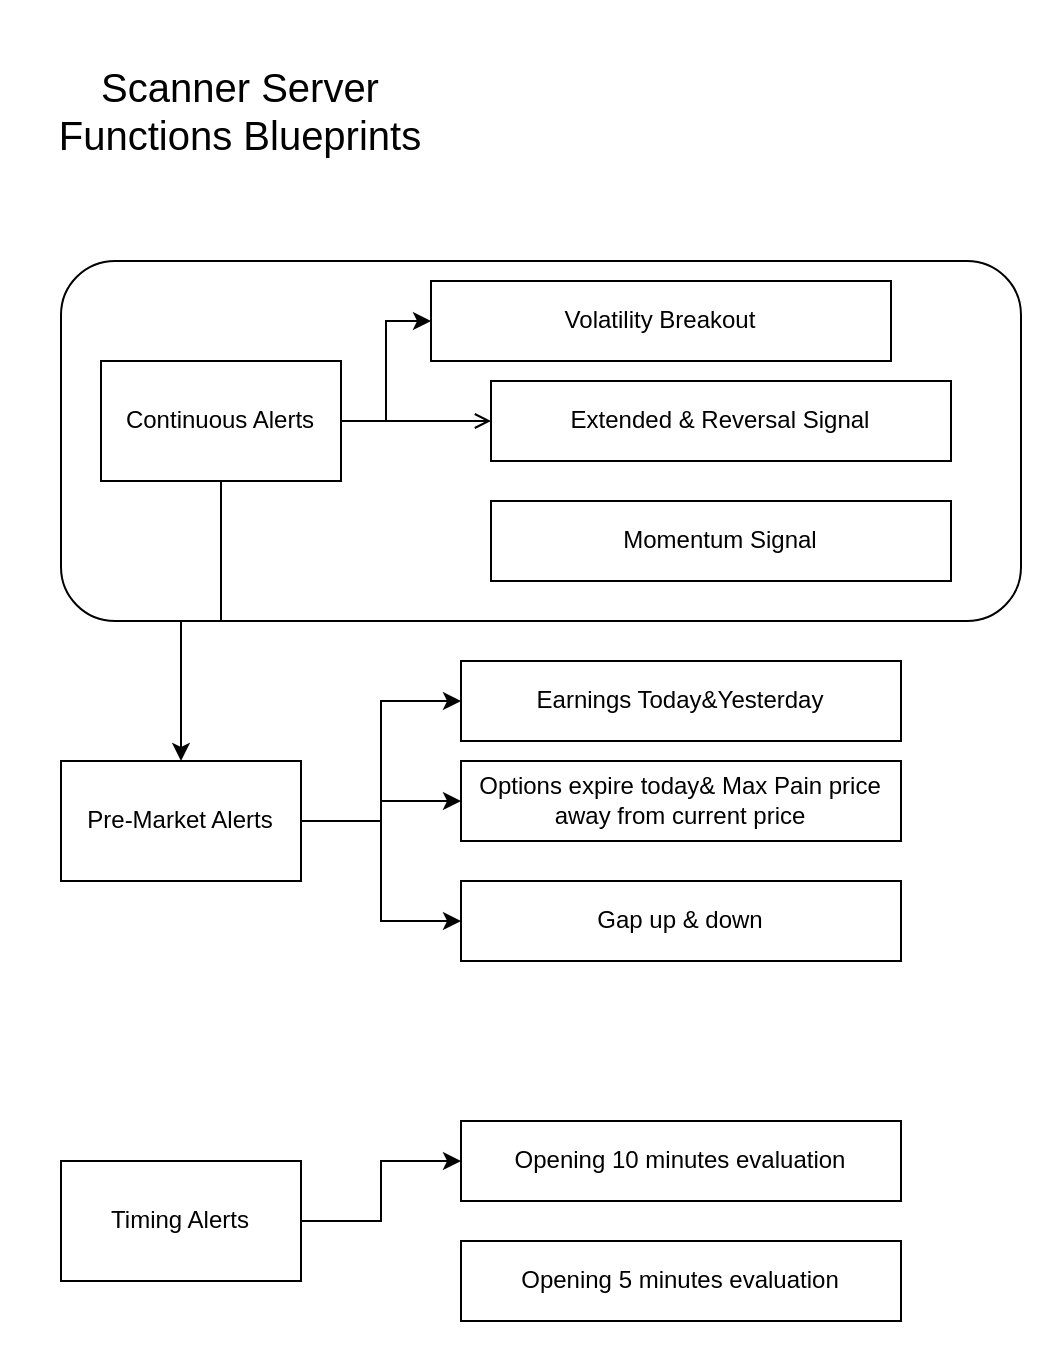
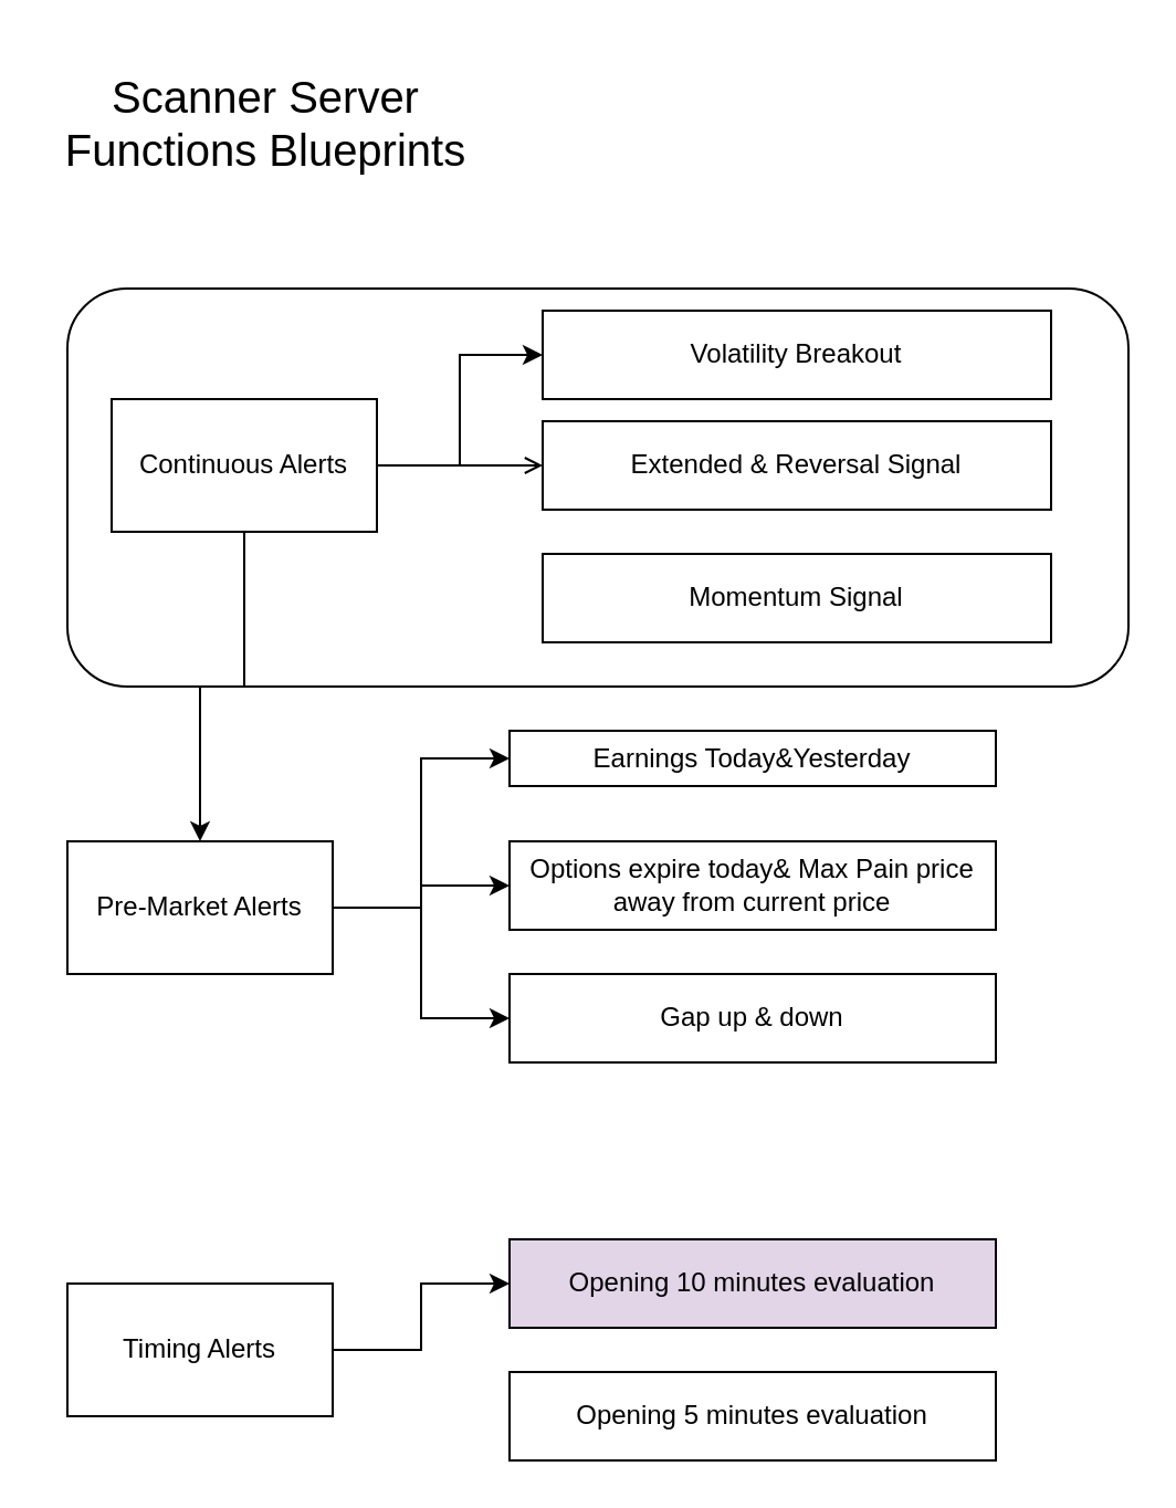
  <mxCell id="0" />
  <mxCell id="1" parent="0" />
  <mxCell id="2" value="" style="rounded=1;whiteSpace=wrap;html=1;" vertex="1" parent="1"><mxGeometry x="30" y="130" width="480" height="180" as="geometry" /></mxCell>
  <mxCell id="3" style="edgeStyle=orthogonalEdgeStyle;rounded=0;orthogonalLoop=1;jettySize=auto;html=1;entryX=0;entryY=0.5;entryDx=0;entryDy=0;" edge="1" parent="1" source="6" target="13"><mxGeometry relative="1" as="geometry" /></mxCell>
  <mxCell id="4" style="edgeStyle=orthogonalEdgeStyle;rounded=0;orthogonalLoop=1;jettySize=auto;html=1;" edge="1" parent="1" source="6" target="14"><mxGeometry relative="1" as="geometry" /></mxCell>
  <mxCell id="5" style="edgeStyle=orthogonalEdgeStyle;rounded=0;orthogonalLoop=1;jettySize=auto;html=1;" edge="1" parent="1" source="6" target="15"><mxGeometry relative="1" as="geometry" /></mxCell>
  <mxCell id="6" value="Pre-Market Alerts" style="rounded=0;whiteSpace=wrap;html=1;" vertex="1" parent="1"><mxGeometry x="30" y="380" width="120" height="60" as="geometry" /></mxCell>
  <mxCell id="7" style="edgeStyle=orthogonalEdgeStyle;rounded=0;orthogonalLoop=1;jettySize=auto;html=1;entryX=0;entryY=0.5;entryDx=0;entryDy=0;" edge="1" parent="1" source="8" target="18"><mxGeometry relative="1" as="geometry" /></mxCell>
  <mxCell id="8" value="Timing Alerts" style="rounded=0;whiteSpace=wrap;html=1;" vertex="1" parent="1"><mxGeometry x="30" y="580" width="120" height="60" as="geometry" /></mxCell>
  <mxCell id="9" style="edgeStyle=orthogonalEdgeStyle;rounded=0;orthogonalLoop=1;jettySize=auto;html=1;" edge="1" parent="1" source="12" target="19"><mxGeometry relative="1" as="geometry" /></mxCell>
  <mxCell id="10" style="edgeStyle=orthogonalEdgeStyle;rounded=0;orthogonalLoop=1;jettySize=auto;html=1;endArrow=open;" edge="1" parent="1" source="12" target="20"><mxGeometry relative="1" as="geometry" /></mxCell>
  <mxCell id="11" style="edgeStyle=orthogonalEdgeStyle;rounded=0;orthogonalLoop=1;jettySize=auto;html=1;" edge="1" parent="1" source="12" target="6"><mxGeometry relative="1" as="geometry" /></mxCell>
  <mxCell id="12" value="Continuous Alerts" style="rounded=0;whiteSpace=wrap;html=1;" vertex="1" parent="1"><mxGeometry x="50" y="180" width="120" height="60" as="geometry" /></mxCell>
- <mxCell id="13" value="Earnings Today&amp;amp;Yesterday" style="rounded=0;whiteSpace=wrap;html=1;" vertex="1" parent="1"><mxGeometry x="230" y="330" width="220" height="40" as="geometry" /></mxCell>
+ <mxCell id="13" value="Earnings Today&amp;amp;Yesterday" style="rounded=0;whiteSpace=wrap;html=1;" vertex="1" parent="1"><mxGeometry x="230" y="330" width="220" height="25" as="geometry" /></mxCell>
  <mxCell id="14" value="Options expire today&amp;amp; Max Pain price away from current price" style="rounded=0;whiteSpace=wrap;html=1;" vertex="1" parent="1"><mxGeometry x="230" y="380" width="220" height="40" as="geometry" /></mxCell>
  <mxCell id="15" value="Gap up &amp;amp; down" style="rounded=0;whiteSpace=wrap;html=1;" vertex="1" parent="1"><mxGeometry x="230" y="440" width="220" height="40" as="geometry" /></mxCell>
  <mxCell id="16" value="&lt;font style=&quot;font-size: 20px&quot;&gt;Scanner Server Functions Blueprints&lt;/font&gt;" style="text;html=1;strokeColor=none;fillColor=none;align=center;verticalAlign=middle;whiteSpace=wrap;rounded=0;" vertex="1" parent="1"><mxGeometry x="20" y="20" width="200" height="70" as="geometry" /></mxCell>
  <mxCell id="17" value="Opening 5 minutes evaluation" style="rounded=0;whiteSpace=wrap;html=1;" vertex="1" parent="1"><mxGeometry x="230" y="620" width="220" height="40" as="geometry" /></mxCell>
- <mxCell id="18" value="Opening 10 minutes evaluation" style="rounded=0;whiteSpace=wrap;html=1;" vertex="1" parent="1"><mxGeometry x="230" y="560" width="220" height="40" as="geometry" /></mxCell>
- <mxCell id="19" value="Volatility Breakout" style="rounded=0;whiteSpace=wrap;html=1;" vertex="1" parent="1"><mxGeometry x="215" y="140" width="230" height="40" as="geometry" /></mxCell>
+ <mxCell id="18" value="Opening 10 minutes evaluation" style="rounded=0;whiteSpace=wrap;html=1;fillColor=#e1d5e7;" vertex="1" parent="1"><mxGeometry x="230" y="560" width="220" height="40" as="geometry" /></mxCell>
+ <mxCell id="19" value="Volatility Breakout" style="rounded=0;whiteSpace=wrap;html=1;" vertex="1" parent="1"><mxGeometry x="245" y="140" width="230" height="40" as="geometry" /></mxCell>
  <mxCell id="20" value="Extended &amp;amp; Reversal Signal" style="rounded=0;whiteSpace=wrap;html=1;" vertex="1" parent="1"><mxGeometry x="245" y="190" width="230" height="40" as="geometry" /></mxCell>
  <mxCell id="21" value="Momentum Signal" style="rounded=0;whiteSpace=wrap;html=1;" vertex="1" parent="1"><mxGeometry x="245" y="250" width="230" height="40" as="geometry" /></mxCell>
